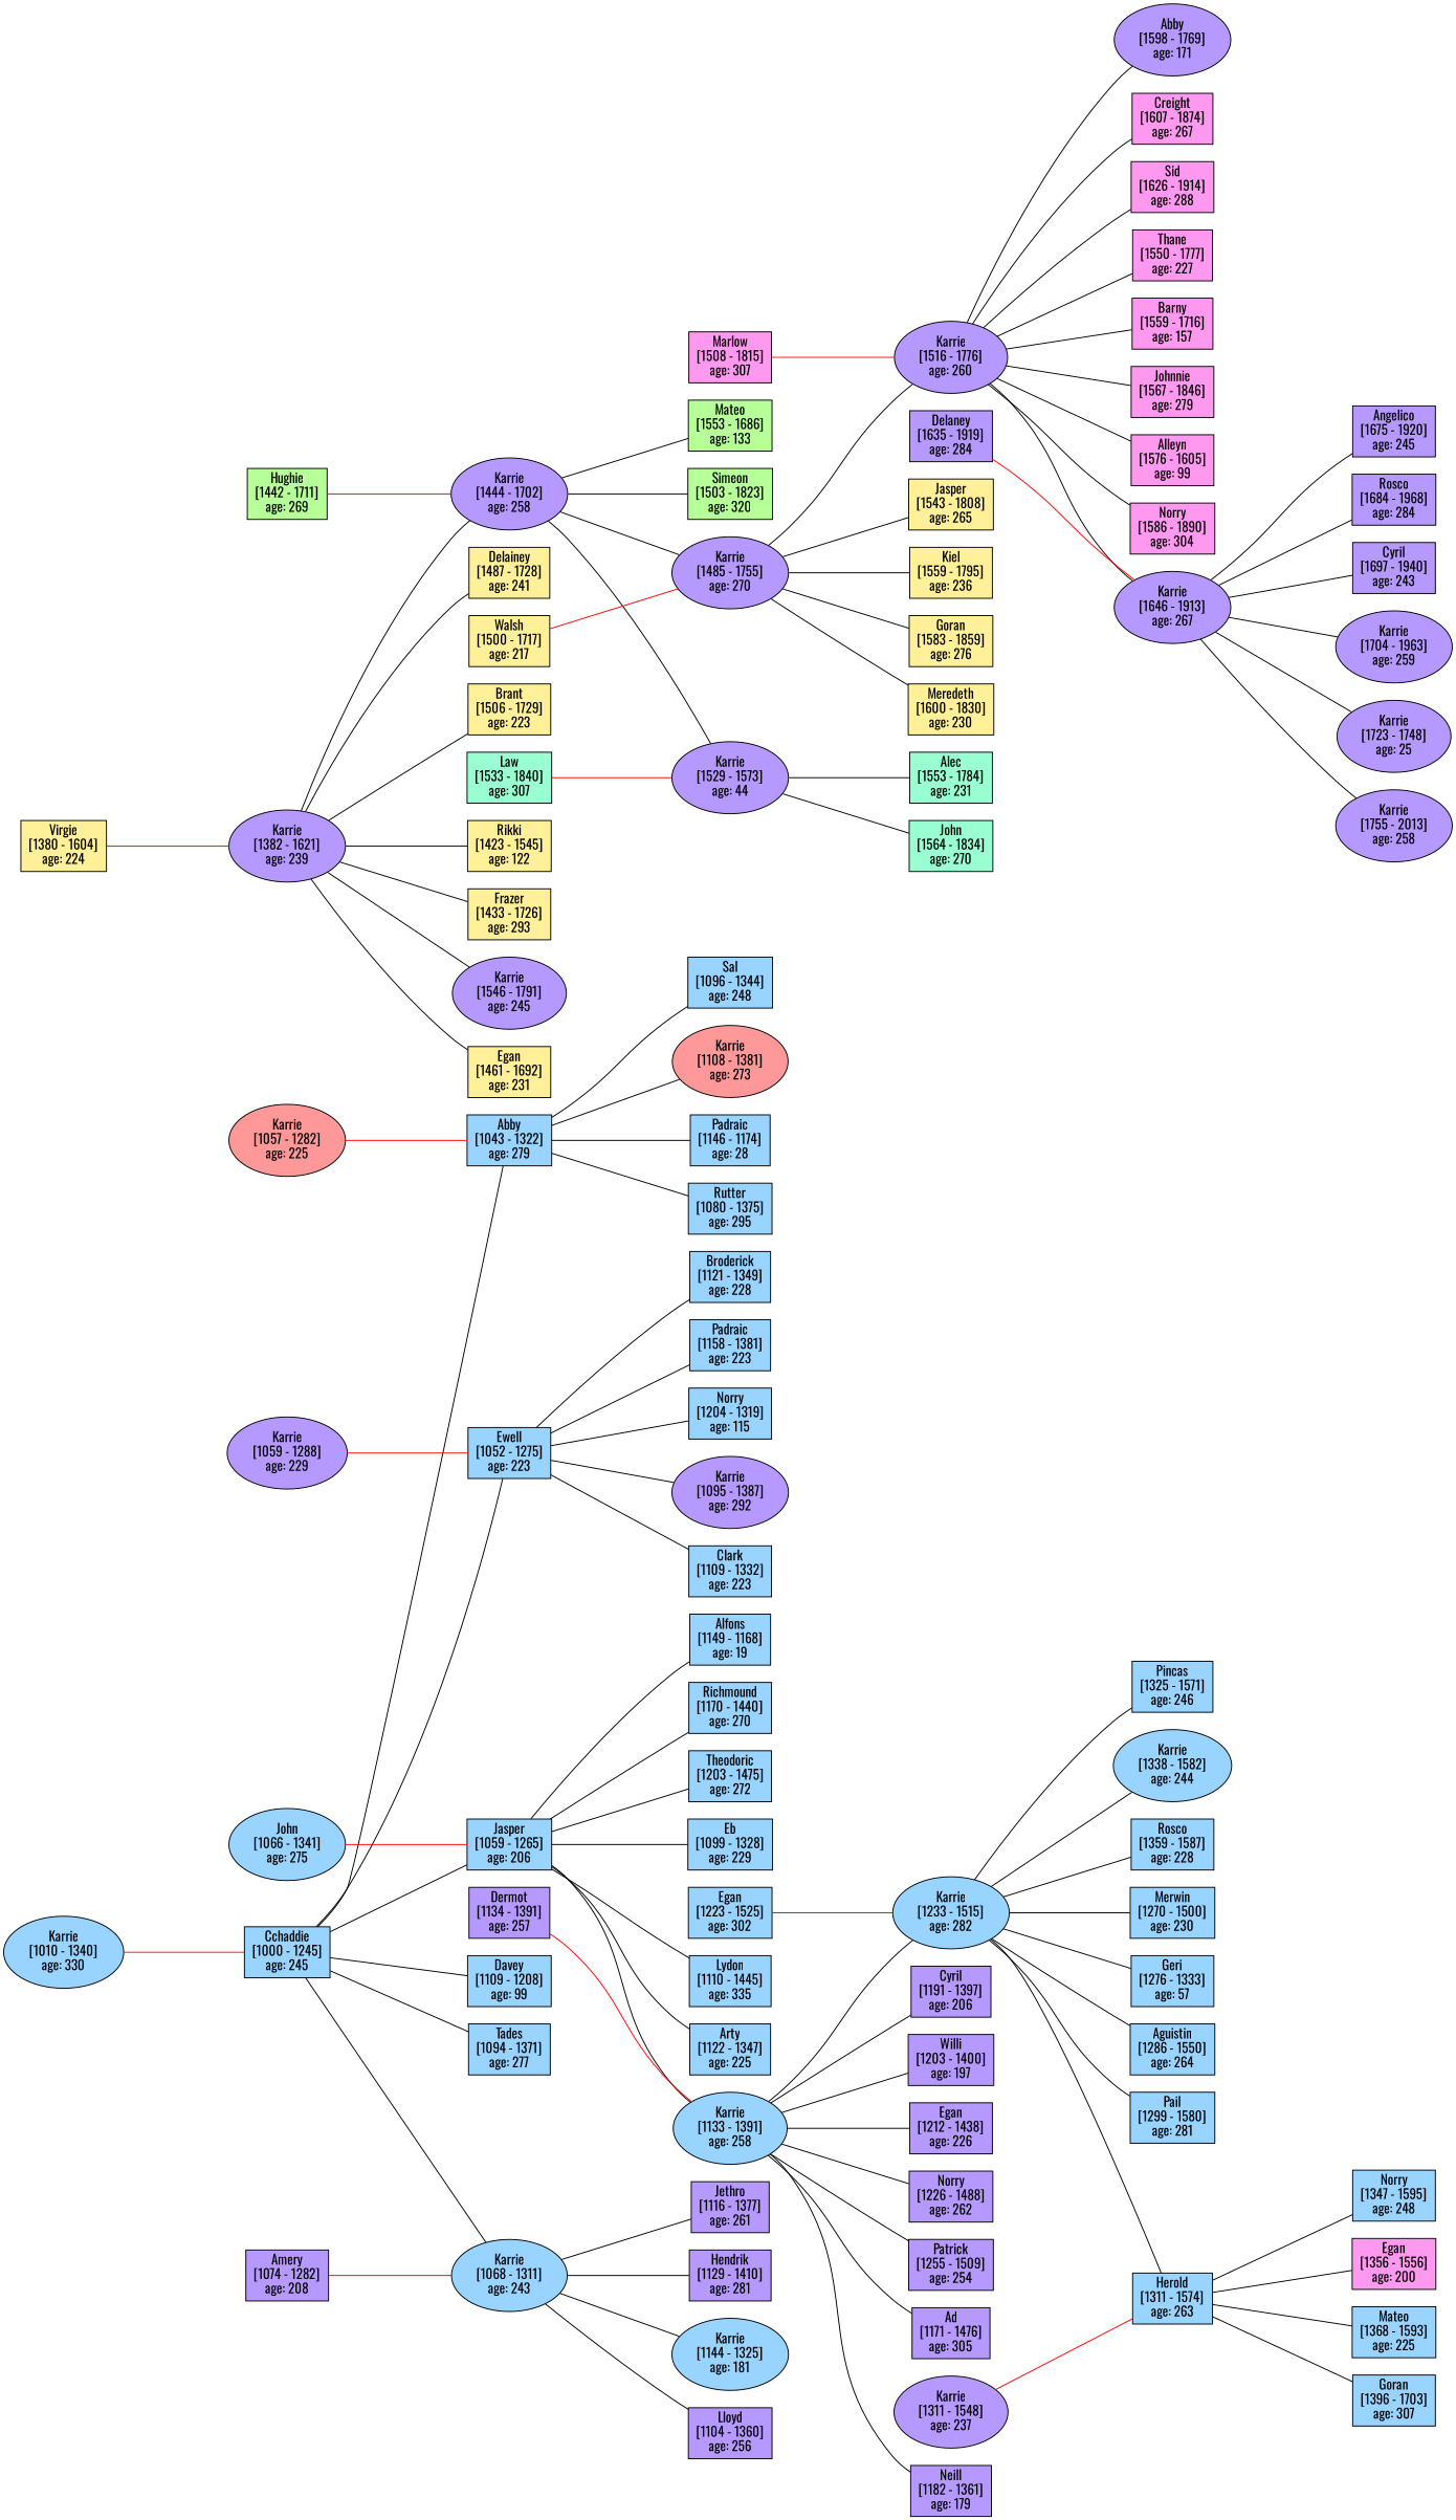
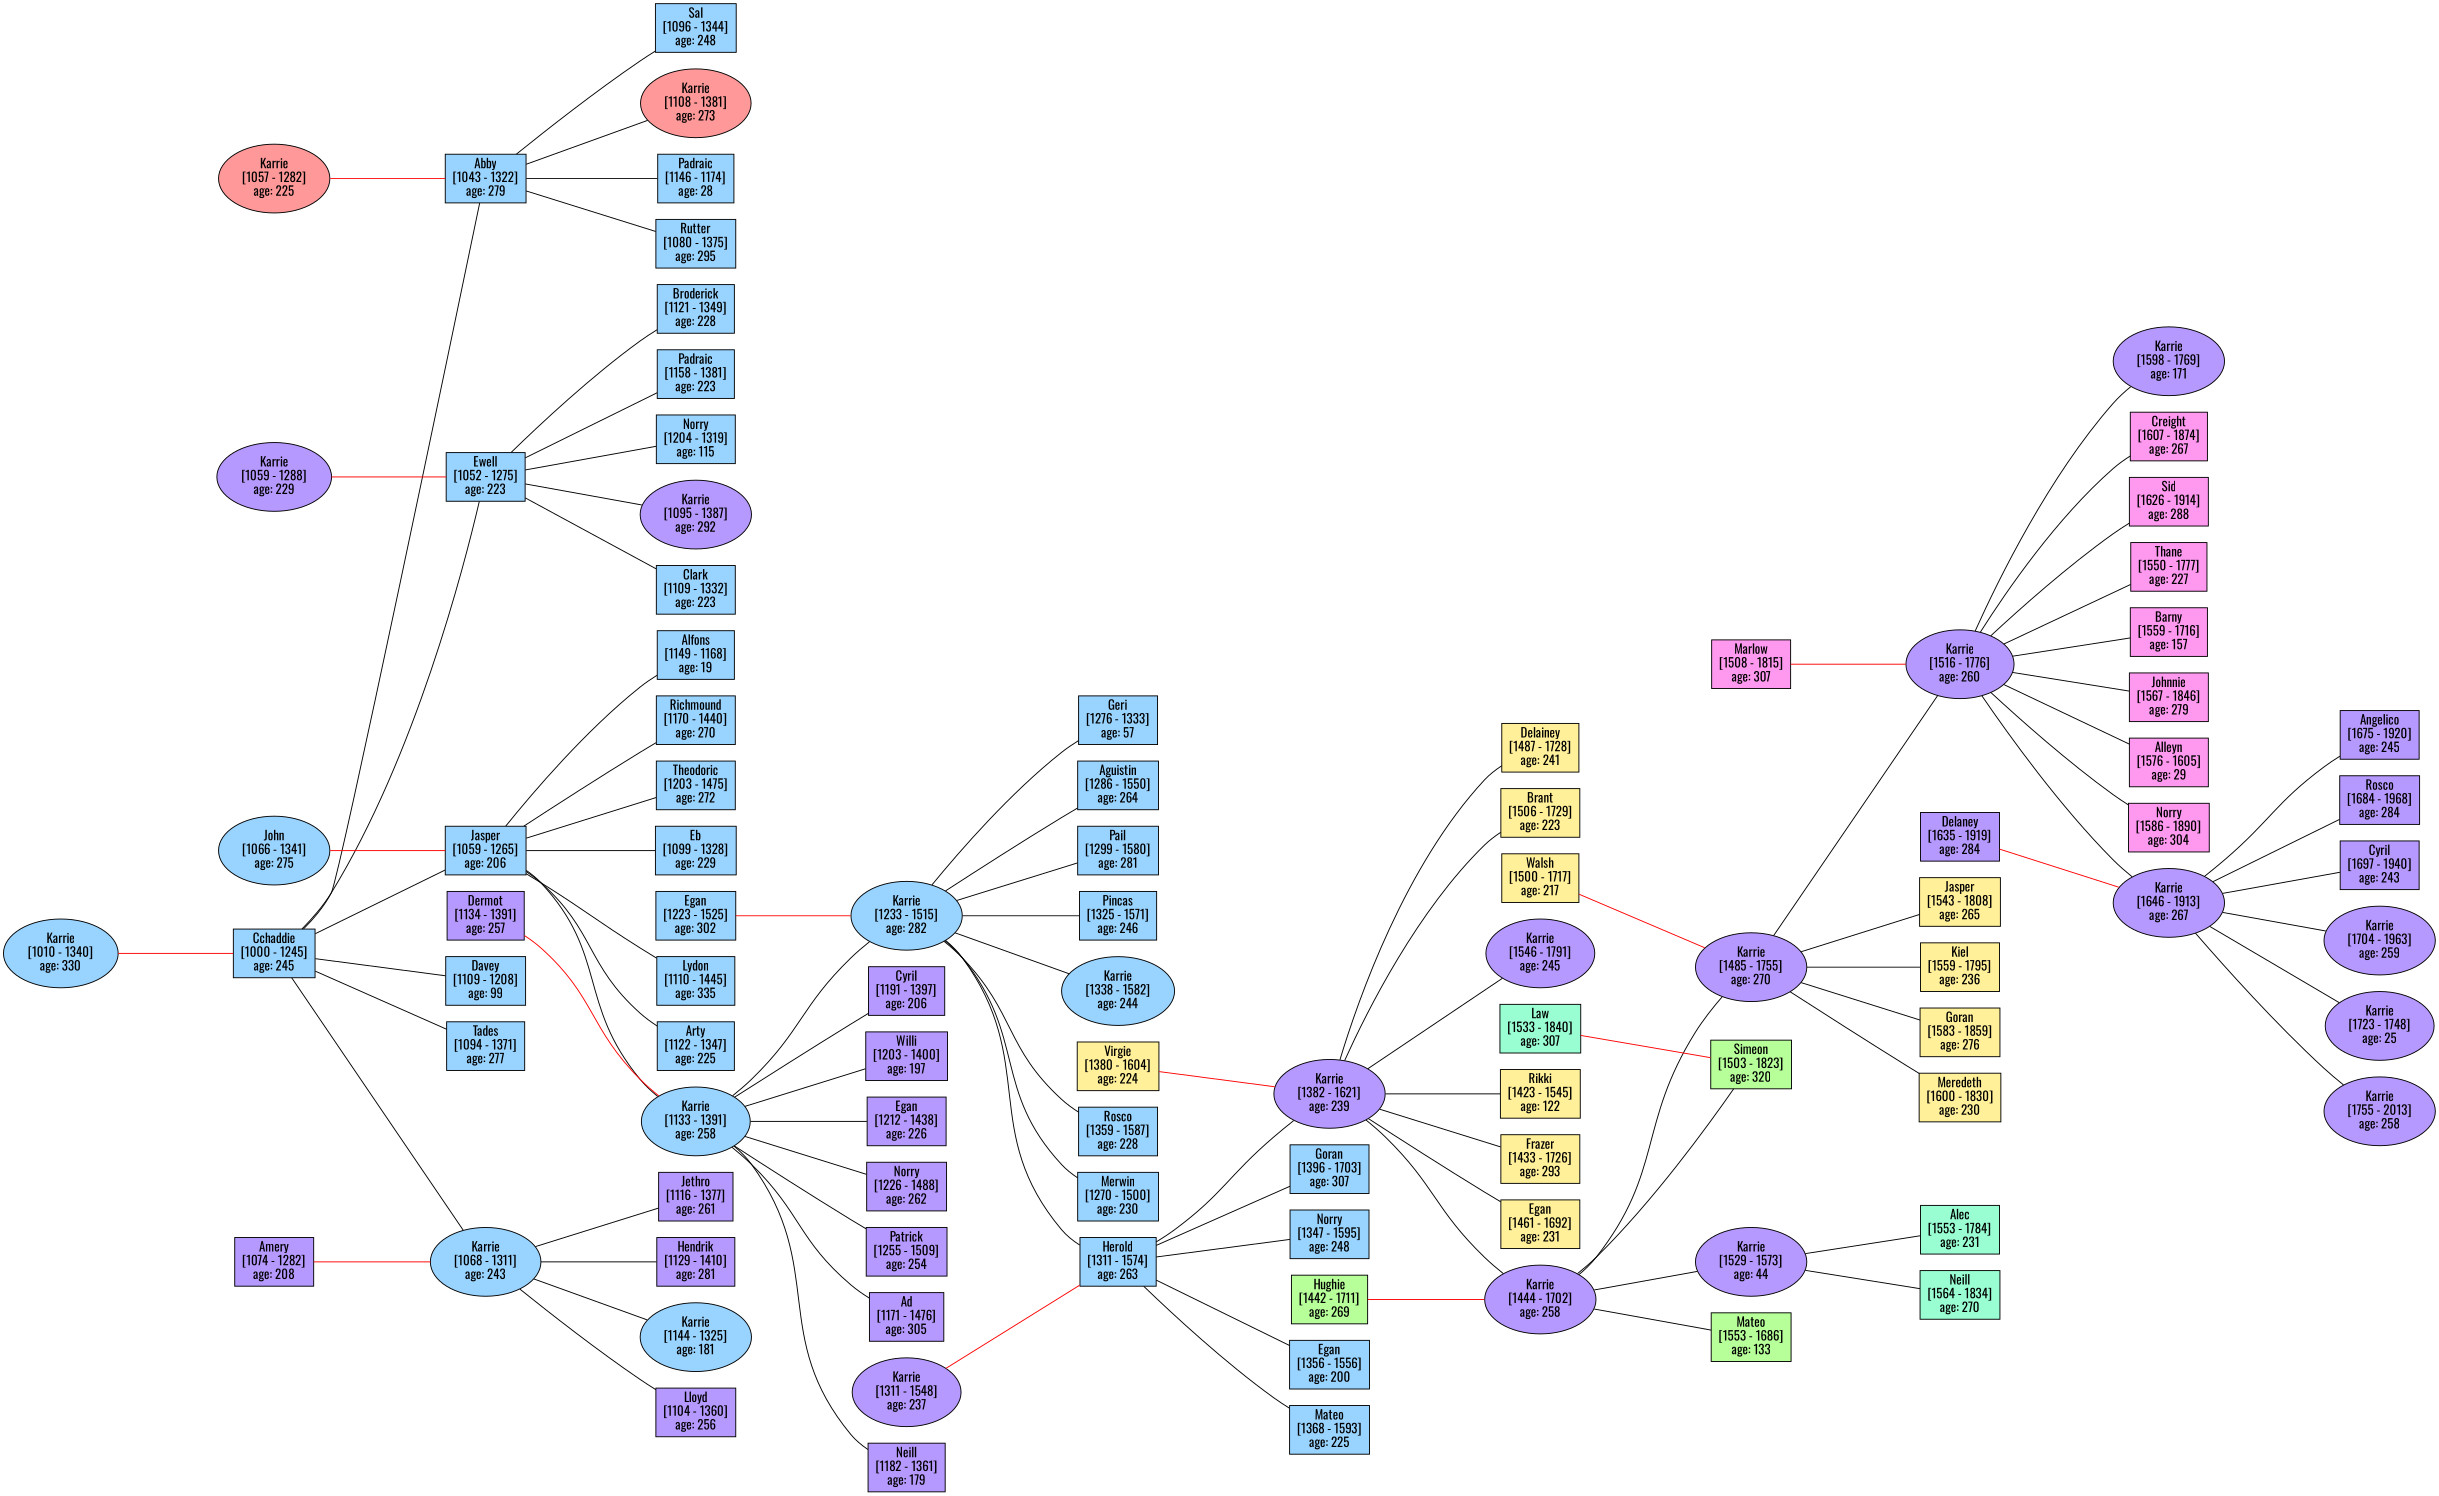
  graph {
    fontname=Oswald
    rankdir=LR
    ranksep=1.5
    node [fillcolor="#99d3ff" fontname=Oswald shape=rectangle style=filled]
    edge [color=black dir=none fontname=Oswald]
    n1 [label="Cchaddie\n[1000 - 1245]\nage: 245"]
    n2 [label="Abby\n[1043 - 1322]\nage: 279"]
    n3 [label="Ewell\n[1052 - 1275]\nage: 223"]
    n4 [label="Jasper\n[1059 - 1265]\nage: 206"]
    n5 [label="Karrie\n[1068 - 1311]\nage: 243" shape=oval]
    n6 [label="Tades\n[1094 - 1371]\nage: 277"]
    n7 [label="Davey\n[1109 - 1208]\nage: 99"]
    n8 [label="Rutter\n[1080 - 1375]\nage: 295"]
    n9 [label="Sal\n[1096 - 1344]\nage: 248"]
    n10 [fillcolor="#ff9999" label="Karrie\n[1108 - 1381]\nage: 273" shape=oval]
    n11 [label="Padraic\n[1146 - 1174]\nage: 28"]
    n12 [fillcolor="#b699ff" label="Karrie\n[1095 - 1387]\nage: 292" shape=oval]
    n13 [label="Clark\n[1109 - 1332]\nage: 223"]
    n14 [label="Broderick\n[1121 - 1349]\nage: 228"]
    n15 [label="Padraic\n[1158 - 1381]\nage: 223"]
    n16 [label="Norry\n[1204 - 1319]\nage: 115"]
    n17 [label="Eb\n[1099 - 1328]\nage: 229"]
    n18 [label="Lydon\n[1110 - 1445]\nage: 335"]
    n19 [label="Arty\n[1122 - 1347]\nage: 225"]
    n20 [label="Karrie\n[1133 - 1391]\nage: 258" shape=oval]
    n21 [label="Alfons\n[1149 - 1168]\nage: 19"]
    n22 [label="Richmound\n[1170 - 1440]\nage: 270"]
    n23 [label="Theodoric\n[1203 - 1475]\nage: 272"]
    n24 [fillcolor="#b699ff" label="Lloyd\n[1104 - 1360]\nage: 256"]
    n25 [fillcolor="#b699ff" label="Jethro\n[1116 - 1377]\nage: 261"]
    n26 [fillcolor="#b699ff" label="Hendrik\n[1129 - 1410]\nage: 281"]
    n27 [label="Karrie\n[1144 - 1325]\nage: 181" shape=oval]
    n28 [label="Karrie\n[1010 - 1340]\nage: 330" shape=oval]
    n29 [fillcolor="#b699ff" label="Ad\n[1171 - 1476]\nage: 305"]
    n30 [fillcolor="#b699ff" label="Neill\n[1182 - 1361]\nage: 179"]
    n31 [fillcolor="#b699ff" label="Cyril\n[1191 - 1397]\nage: 206"]
    n32 [fillcolor="#b699ff" label="Willi\n[1203 - 1400]\nage: 197"]
    n33 [fillcolor="#b699ff" label="Egan\n[1212 - 1438]\nage: 226"]
    n34 [fillcolor="#b699ff" label="Norry\n[1226 - 1488]\nage: 262"]
    n35 [label="Karrie\n[1233 - 1515]\nage: 282" shape=oval]
    n36 [fillcolor="#b699ff" label="Patrick\n[1255 - 1509]\nage: 254"]
    n37 [fillcolor="#ff9999" label="Karrie\n[1057 - 1282]\nage: 225" shape=oval]
    n38 [fillcolor="#b699ff" label="Amery\n[1074 - 1282]\nage: 208"]
    n39 [fillcolor="#b699ff" label="Karrie\n[1059 - 1288]\nage: 229" shape=oval]
    n40 [label="John\n[1066 - 1341]\nage: 275" shape=oval]
    n41 [label="Merwin\n[1270 - 1500]\nage: 230"]
    n42 [label="Geri\n[1276 - 1333]\nage: 57"]
    n43 [label="Aguistin\n[1286 - 1550]\nage: 264"]
    n44 [label="Pail\n[1299 - 1580]\nage: 281"]
    n45 [label="Herold\n[1311 - 1574]\nage: 263"]
    n46 [label="Pincas\n[1325 - 1571]\nage: 246"]
    n47 [label="Karrie\n[1338 - 1582]\nage: 244" shape=oval]
    n48 [label="Rosco\n[1359 - 1587]\nage: 228"]
    n49 [fillcolor="#b699ff" label="Dermot\n[1134 - 1391]\nage: 257"]
    n50 [label="Norry\n[1347 - 1595]\nage: 248"]
-   n51 [fillcolor="#ff99f0" label="Egan\n[1356 - 1556]\nage: 200"]
+   n51 [label="Egan\n[1356 - 1556]\nage: 200"]
    n52 [label="Mateo\n[1368 - 1593]\nage: 225"]
    n53 [fillcolor="#b699ff" label="Karrie\n[1382 - 1621]\nage: 239" shape=oval]
    n54 [label="Goran\n[1396 - 1703]\nage: 307"]
    n55 [label="Egan\n[1223 - 1525]\nage: 302"]
    n56 [fillcolor="#fff099" label="Rikki\n[1423 - 1545]\nage: 122"]
    n57 [fillcolor="#fff099" label="Frazer\n[1433 - 1726]\nage: 293"]
    n58 [fillcolor="#b699ff" label="Karrie\n[1444 - 1702]\nage: 258" shape=oval]
    n59 [fillcolor="#fff099" label="Egan\n[1461 - 1692]\nage: 231"]
    n60 [fillcolor="#fff099" label="Delainey\n[1487 - 1728]\nage: 241"]
    n61 [fillcolor="#fff099" label="Brant\n[1506 - 1729]\nage: 223"]
    n62 [fillcolor="#b699ff" label="Karrie\n[1546 - 1791]\nage: 245" shape=oval]
    n63 [fillcolor="#b699ff" label="Karrie\n[1311 - 1548]\nage: 237" shape=oval]
    n64 [fillcolor="#b699ff" label="Karrie\n[1485 - 1755]\nage: 270" shape=oval]
    n65 [fillcolor="#b6ff99" label="Simeon\n[1503 - 1823]\nage: 320"]
    n66 [fillcolor="#b699ff" label="Karrie\n[1529 - 1573]\nage: 44" shape=oval]
    n67 [fillcolor="#b6ff99" label="Mateo\n[1553 - 1686]\nage: 133"]
    n68 [fillcolor="#fff099" label="Virgie\n[1380 - 1604]\nage: 224"]
    n69 [fillcolor="#b699ff" label="Karrie\n[1516 - 1776]\nage: 260" shape=oval]
    n70 [fillcolor="#fff099" label="Jasper\n[1543 - 1808]\nage: 265"]
    n71 [fillcolor="#fff099" label="Kiel\n[1559 - 1795]\nage: 236"]
    n72 [fillcolor="#fff099" label="Goran\n[1583 - 1859]\nage: 276"]
    n73 [fillcolor="#fff099" label="Meredeth\n[1600 - 1830]\nage: 230"]
    n74 [fillcolor="#99ffd3" label="Alec\n[1553 - 1784]\nage: 231"]
-   n75 [fillcolor="#99ffd3" label="John\n[1564 - 1834]\nage: 270"]
+   n75 [fillcolor="#99ffd3" label="Neill\n[1564 - 1834]\nage: 270"]
    n76 [fillcolor="#b6ff99" label="Hughie\n[1442 - 1711]\nage: 269"]
    n77 [fillcolor="#ff99f0" label="Thane\n[1550 - 1777]\nage: 227"]
    n78 [fillcolor="#ff99f0" label="Barny\n[1559 - 1716]\nage: 157"]
    n79 [fillcolor="#ff99f0" label="Johnnie\n[1567 - 1846]\nage: 279"]
-   n80 [fillcolor="#ff99f0" label="Alleyn\n[1576 - 1605]\nage: 99"]
+   n80 [fillcolor="#ff99f0" label="Alleyn\n[1576 - 1605]\nage: 29"]
    n81 [fillcolor="#ff99f0" label="Norry\n[1586 - 1890]\nage: 304"]
-   n82 [fillcolor="#b699ff" label="Abby\n[1598 - 1769]\nage: 171" shape=oval]
+   n82 [fillcolor="#b699ff" label="Karrie\n[1598 - 1769]\nage: 171" shape=oval]
    n83 [fillcolor="#ff99f0" label="Creight\n[1607 - 1874]\nage: 267"]
    n84 [fillcolor="#ff99f0" label="Sid\n[1626 - 1914]\nage: 288"]
    n85 [fillcolor="#b699ff" label="Karrie\n[1646 - 1913]\nage: 267" shape=oval]
    n86 [fillcolor="#99ffd3" label="Law\n[1533 - 1840]\nage: 307"]
    n87 [fillcolor="#fff099" label="Walsh\n[1500 - 1717]\nage: 217"]
    n88 [fillcolor="#b699ff" label="Angelico\n[1675 - 1920]\nage: 245"]
    n89 [fillcolor="#b699ff" label="Rosco\n[1684 - 1968]\nage: 284"]
    n90 [fillcolor="#b699ff" label="Cyril\n[1697 - 1940]\nage: 243"]
    n91 [fillcolor="#b699ff" label="Karrie\n[1704 - 1963]\nage: 259" shape=oval]
    n92 [fillcolor="#b699ff" label="Karrie\n[1723 - 1748]\nage: 25" shape=oval]
    n93 [fillcolor="#b699ff" label="Karrie\n[1755 - 2013]\nage: 258" shape=oval]
    n94 [fillcolor="#ff99f0" label="Marlow\n[1508 - 1815]\nage: 307"]
    n95 [fillcolor="#b699ff" label="Delaney\n[1635 - 1919]\nage: 284"]
    n1 -- n2
    n1 -- n3
    n1 -- n4
    n1 -- n5
    n1 -- n6
    n1 -- n7
    n2 -- n8
    n2 -- n9
    n2 -- n10
    n2 -- n11
    n3 -- n12
    n3 -- n13
    n3 -- n14
    n3 -- n15
    n3 -- n16
    n4 -- n17
    n4 -- n18
    n4 -- n19
    n4 -- n20
    n4 -- n21
    n4 -- n22
    n4 -- n23
    n5 -- n24
    n5 -- n25
    n5 -- n26
    n5 -- n27
    n20 -- n29
    n20 -- n30
    n20 -- n31
    n20 -- n32
    n20 -- n33
    n20 -- n34
    n20 -- n35
    n20 -- n36
    n28 -- n1 [color=red dir=""]
    n35 -- n41
    n35 -- n42
    n35 -- n43
    n35 -- n44
    n35 -- n45
    n35 -- n46
    n35 -- n47
    n35 -- n48
    n37 -- n2 [color=red dir=""]
    n38 -- n5 [color=red dir=""]
    n39 -- n3 [color=red dir=""]
    n40 -- n4 [color=red dir=""]
    n45 -- n50
    n45 -- n51
    n45 -- n52
+   n45 -- n53
    n45 -- n54
    n49 -- n20 [color=red dir=""]
    n53 -- n56
    n53 -- n57
    n53 -- n58
    n53 -- n59
    n53 -- n60
    n53 -- n61
    n53 -- n62
    n55 -- n35 [color=red dir=""]
    n58 -- n64
    n58 -- n65
    n58 -- n66
    n58 -- n67
    n63 -- n45 [color=red dir=""]
    n64 -- n69
    n64 -- n70
    n64 -- n71
    n64 -- n72
    n64 -- n73
    n66 -- n74
    n66 -- n75
    n68 -- n53 [color=red dir=""]
    n69 -- n77
    n69 -- n78
    n69 -- n79
    n69 -- n80
    n69 -- n81
    n69 -- n82
    n69 -- n83
    n69 -- n84
    n69 -- n85
    n76 -- n58 [color=red dir=""]
    n85 -- n88
    n85 -- n89
    n85 -- n90
    n85 -- n91
    n85 -- n92
    n85 -- n93
-   n86 -- n66 [color=red dir=""]
+   n86 -- n65 [color=red dir=""]
    n87 -- n64 [color=red dir=""]
    n94 -- n69 [color=red dir=""]
    n95 -- n85 [color=red dir=""]
  }
